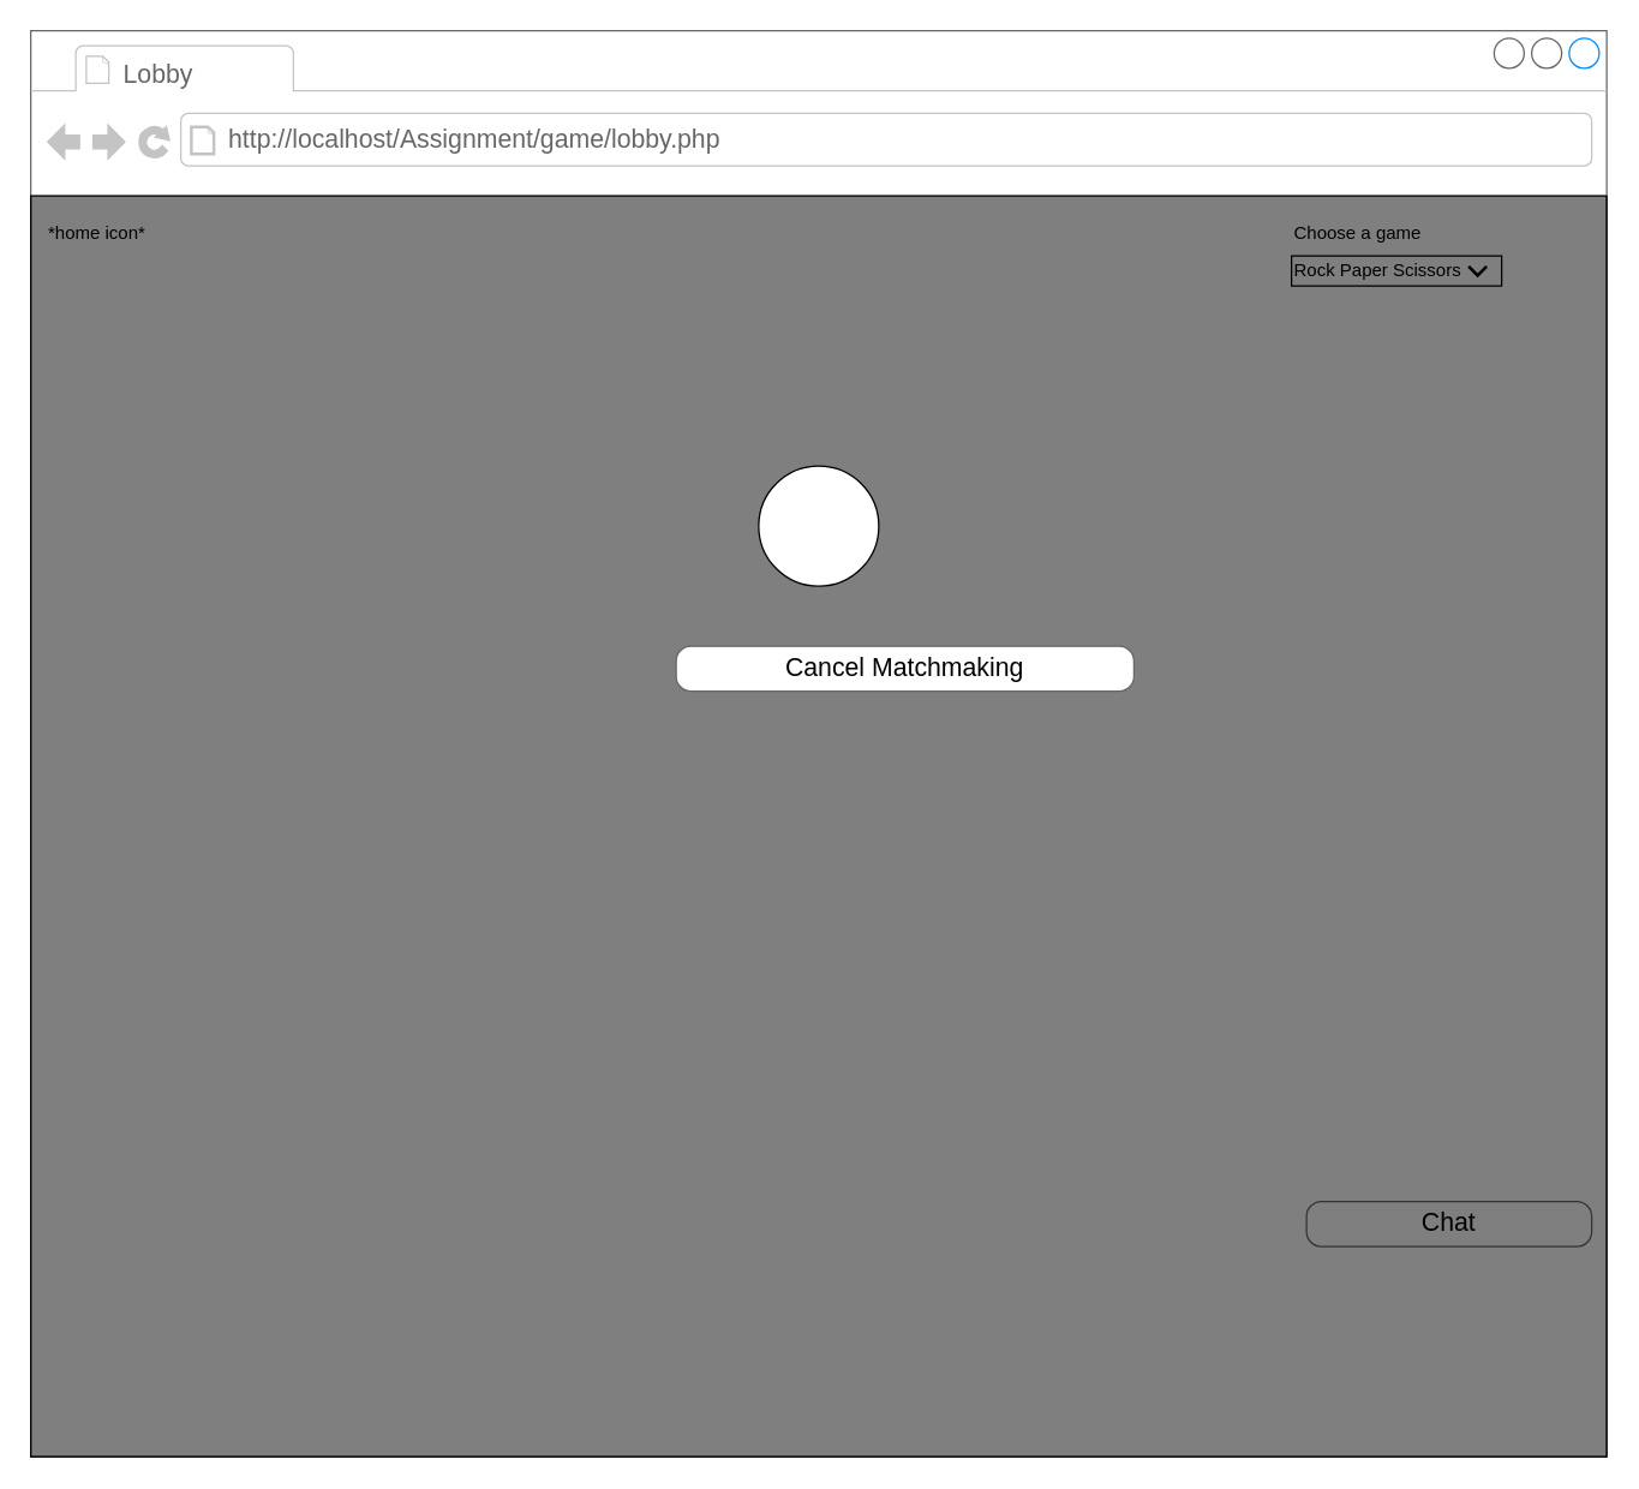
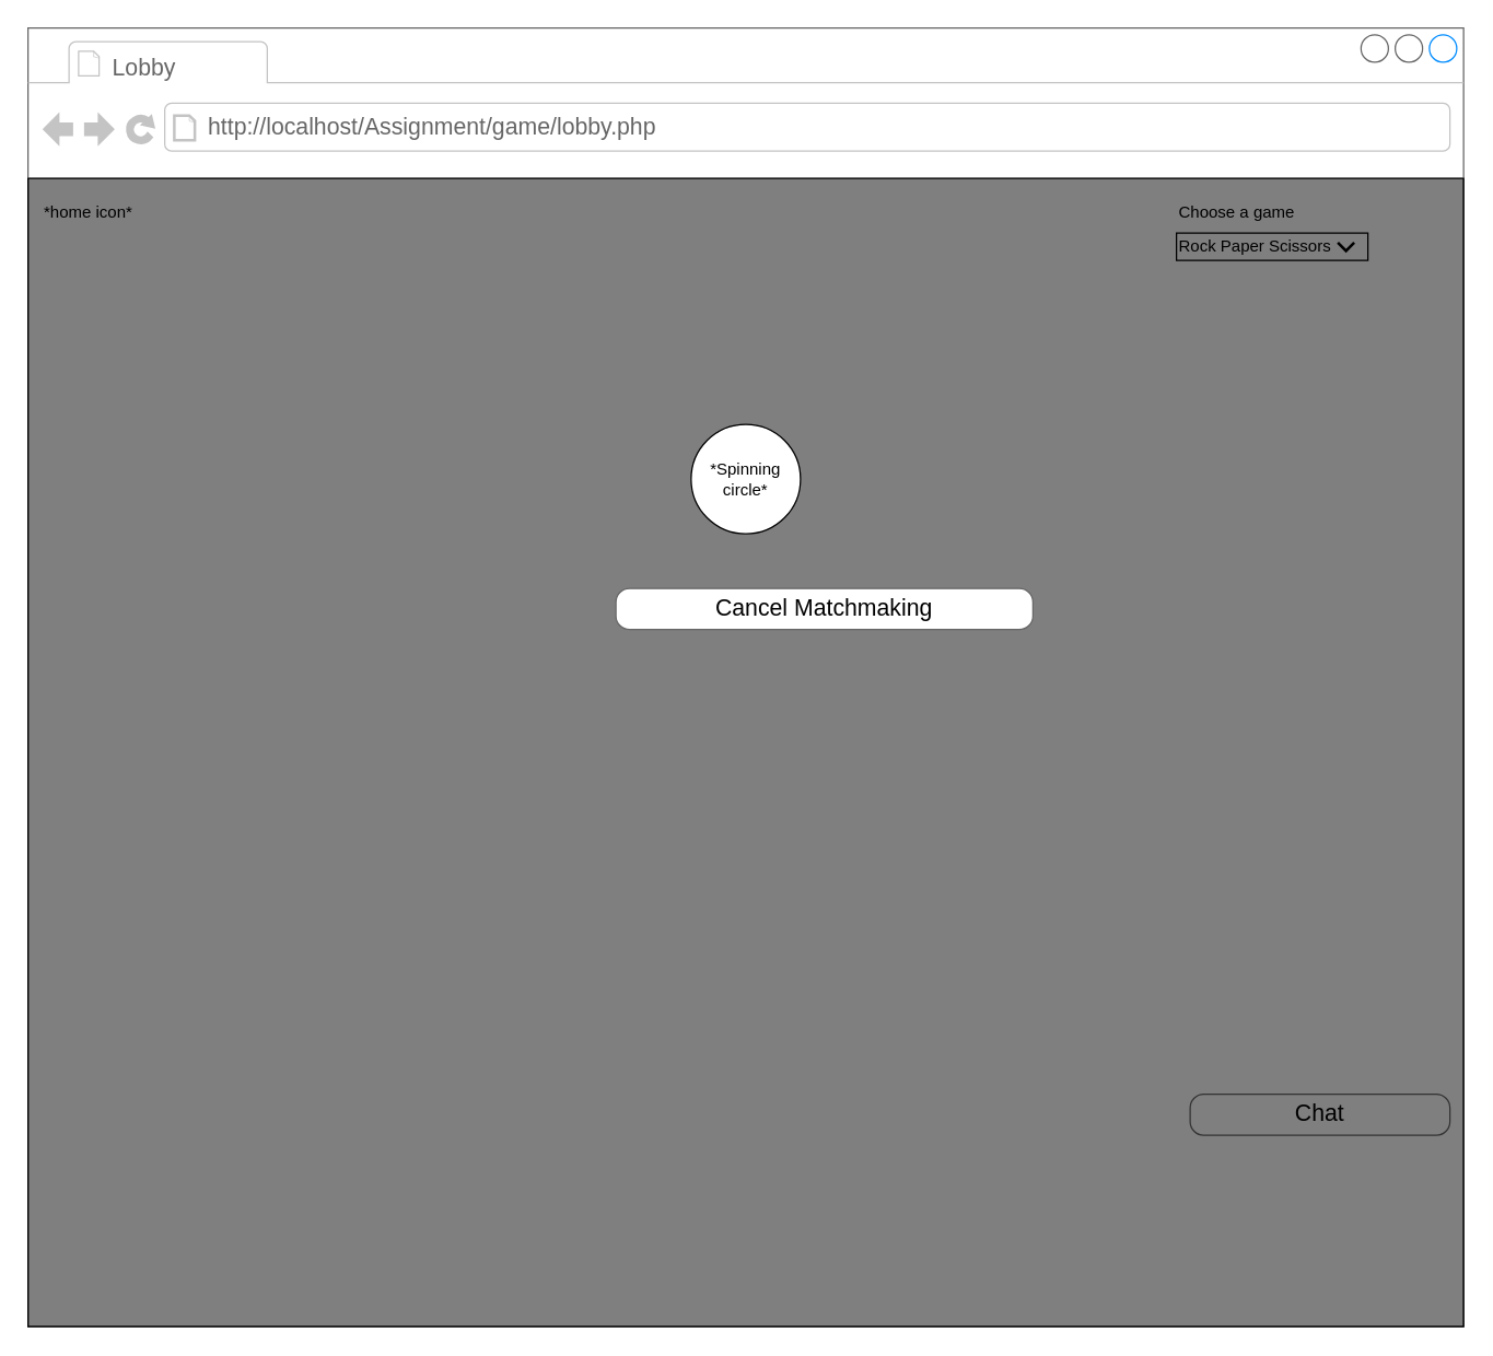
  <mxCell id="0" />
  <mxCell id="1" parent="0" />
  <mxCell id="2" value="" style="strokeWidth=1;shadow=0;dashed=0;align=center;html=1;shape=mxgraph.mockup.containers.browserWindow;rSize=0;strokeColor=#666666;mainText=,;recursiveResize=0;rounded=0;labelBackgroundColor=none;fontFamily=Verdana;fontSize=12" parent="1" vertex="1"><mxGeometry x="20" y="20" width="1050" height="950" as="geometry" /></mxCell>
  <mxCell id="3" value="Lobby" style="strokeWidth=1;shadow=0;dashed=0;align=center;html=1;shape=mxgraph.mockup.containers.anchor;fontSize=17;fontColor=#666666;align=left;" parent="2" vertex="1"><mxGeometry x="60" y="12" width="75" height="35" as="geometry" /></mxCell>
  <mxCell id="4" value="http://localhost/Assignment/game/lobby.php" style="strokeWidth=1;shadow=0;dashed=0;align=center;html=1;shape=mxgraph.mockup.containers.anchor;rSize=0;fontSize=17;fontColor=#666666;align=left;" parent="2" vertex="1"><mxGeometry x="130" y="60" width="350" height="26" as="geometry" /></mxCell>
  <mxCell id="5" value="Chat" style="strokeWidth=1;shadow=0;dashed=0;align=center;html=1;shape=mxgraph.mockup.buttons.button;strokeColor=#666666;mainText=;buttonStyle=round;fontSize=17;fontStyle=0;fillColor=none;whiteSpace=wrap;rounded=0;labelBackgroundColor=none;" parent="2" vertex="1"><mxGeometry x="850" y="780" width="190" height="30" as="geometry" /></mxCell>
  <mxCell id="6" value="*home icon*" style="text;html=1;strokeColor=none;fillColor=none;align=left;verticalAlign=middle;whiteSpace=wrap;rounded=0;" parent="2" vertex="1"><mxGeometry x="10" y="120" width="70" height="30" as="geometry" /></mxCell>
  <mxCell id="7" value="Choose a game" style="text;html=1;strokeColor=none;fillColor=none;align=left;verticalAlign=middle;whiteSpace=wrap;rounded=0;" vertex="1" parent="2"><mxGeometry x="840" y="120" width="90" height="30" as="geometry" /></mxCell>
  <mxCell id="8" value="Rock Paper Scissors" style="rounded=0;whiteSpace=wrap;html=1;align=left;" vertex="1" parent="2"><mxGeometry x="840" y="150" width="140" height="20" as="geometry" /></mxCell>
  <mxCell id="9" value="" style="html=1;verticalLabelPosition=bottom;labelBackgroundColor=#ffffff;verticalAlign=top;shadow=0;dashed=0;strokeWidth=2;shape=mxgraph.ios7.misc.down;strokeColor=#000000;" vertex="1" parent="2"><mxGeometry x="958" y="157" width="12" height="6" as="geometry" /></mxCell>
  <mxCell id="10" value="" style="rounded=0;whiteSpace=wrap;html=1;labelBackgroundColor=#000000;strokeColor=#000000;fillColor=#000000;gradientColor=none;strokeOpacity=100;fillOpacity=50;fillStyle=solid;" vertex="1" parent="2"><mxGeometry y="110" width="1050" height="840" as="geometry" /></mxCell>
  <mxCell id="11" value="" style="ellipse;whiteSpace=wrap;html=1;aspect=fixed;labelBackgroundColor=#000000;strokeColor=#000000;" vertex="1" parent="2"><mxGeometry x="485" y="290" width="80" height="80" as="geometry" /></mxCell>
+ <mxCell id="12" value="*Spinning circle*" style="text;html=1;strokeColor=none;fillColor=none;align=center;verticalAlign=middle;whiteSpace=wrap;rounded=0;" vertex="1" parent="2"><mxGeometry x="490" y="315" width="70" height="30" as="geometry" /></mxCell>
  <mxCell id="13" value="Cancel Matchmaking" style="strokeWidth=1;shadow=0;dashed=0;align=center;html=1;shape=mxgraph.mockup.buttons.button;strokeColor=#666666;mainText=;buttonStyle=round;fontSize=17;fontStyle=0;fillColor=default;whiteSpace=wrap;rounded=0;labelBackgroundColor=none;" parent="2" vertex="1"><mxGeometry x="430" y="410" width="305" height="30" as="geometry" /></mxCell>
